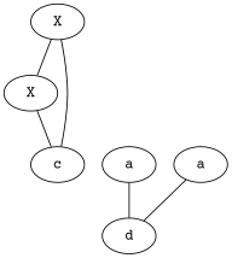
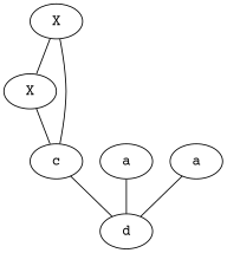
  graph {
    fontname="Courier Prime"
    node [fontname="Courier Prime"]
    edge [fontname="Courier Prime"]
    n1 [label=X]
    n2 [label=X]
    n3 [label=c]
    n4 [label=a]
    n5 [label=d]
    n6 [label=a]
    n1 -- n2
    n1 -- n3
    n2 -- n3
+   n3 -- n5
    n4 -- n5
    n6 -- n5
  }
